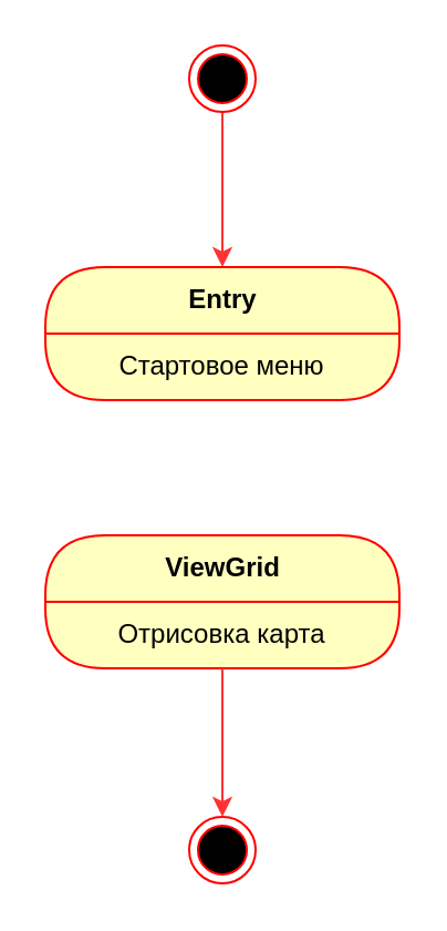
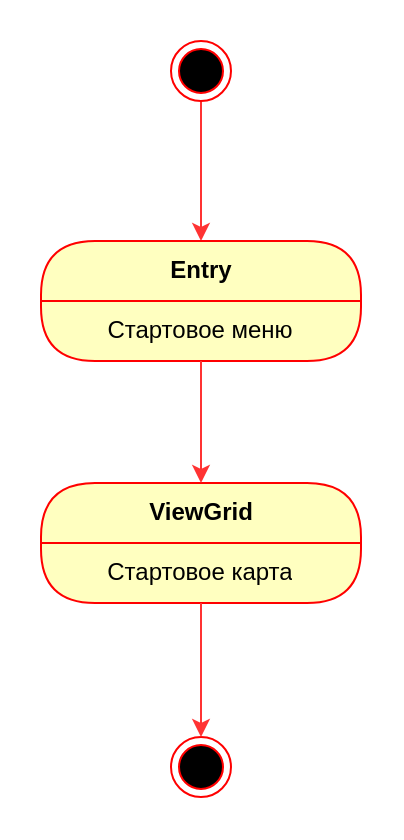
  <mxCell id="0" />
  <mxCell id="1" parent="0" />
  <mxCell id="2" style="edgeStyle=orthogonalEdgeStyle;rounded=0;orthogonalLoop=1;jettySize=auto;html=1;exitX=0.5;exitY=1;exitDx=0;exitDy=0;entryX=0.5;entryY=0;entryDx=0;entryDy=0;strokeColor=#FF3333;" edge="1" parent="1" source="3" target="4"><mxGeometry relative="1" as="geometry" /></mxCell>
  <mxCell id="3" value="" style="ellipse;html=1;shape=endState;fillColor=#000000;strokeColor=#ff0000;" vertex="1" parent="1"><mxGeometry x="85" y="20" width="30" height="30" as="geometry" /></mxCell>
  <mxCell id="4" value="Entry" style="swimlane;html=1;fontStyle=1;align=center;verticalAlign=middle;childLayout=stackLayout;horizontal=1;startSize=30;horizontalStack=0;resizeParent=0;resizeLast=1;container=0;fontColor=#000000;collapsible=0;rounded=1;arcSize=30;strokeColor=#ff0000;fillColor=#ffffc0;swimlaneFillColor=#ffffc0;" vertex="1" parent="1"><mxGeometry x="20" y="120" width="160" height="60" as="geometry" /></mxCell>
  <mxCell id="5" value="&lt;div&gt;Стартовое меню&lt;/div&gt;" style="text;html=1;strokeColor=none;fillColor=none;align=center;verticalAlign=middle;spacingLeft=4;spacingRight=4;whiteSpace=wrap;overflow=hidden;rotatable=0;fontColor=#000000;" vertex="1" parent="4"><mxGeometry y="30" width="160" height="30" as="geometry" /></mxCell>
  <mxCell id="6" value="ViewGrid" style="swimlane;html=1;fontStyle=1;align=center;verticalAlign=middle;childLayout=stackLayout;horizontal=1;startSize=30;horizontalStack=0;resizeParent=0;resizeLast=1;container=0;fontColor=#000000;collapsible=0;rounded=1;arcSize=30;strokeColor=#ff0000;fillColor=#ffffc0;swimlaneFillColor=#ffffc0;" vertex="1" parent="1"><mxGeometry x="20" y="241" width="160" height="60" as="geometry" /></mxCell>
- <mxCell id="7" value="Отрисовка карта" style="text;html=1;strokeColor=none;fillColor=none;align=center;verticalAlign=middle;spacingLeft=4;spacingRight=4;whiteSpace=wrap;overflow=hidden;rotatable=0;fontColor=#000000;" vertex="1" parent="6"><mxGeometry y="30" width="160" height="30" as="geometry" /></mxCell>
+ <mxCell id="7" value="Стартовое карта" style="text;html=1;strokeColor=none;fillColor=none;align=center;verticalAlign=middle;spacingLeft=4;spacingRight=4;whiteSpace=wrap;overflow=hidden;rotatable=0;fontColor=#000000;" vertex="1" parent="6"><mxGeometry y="30" width="160" height="30" as="geometry" /></mxCell>
+ <mxCell id="8" style="edgeStyle=orthogonalEdgeStyle;rounded=0;orthogonalLoop=1;jettySize=auto;html=1;exitX=0.5;exitY=1;exitDx=0;exitDy=0;entryX=0.5;entryY=0;entryDx=0;entryDy=0;strokeColor=#FF3333;" edge="1" parent="1" source="5" target="6"><mxGeometry relative="1" as="geometry" /></mxCell>
  <mxCell id="9" value="" style="ellipse;html=1;shape=endState;fillColor=#000000;strokeColor=#ff0000;" vertex="1" parent="1"><mxGeometry x="85" y="368" width="30" height="30" as="geometry" /></mxCell>
  <mxCell id="10" style="edgeStyle=orthogonalEdgeStyle;rounded=0;orthogonalLoop=1;jettySize=auto;html=1;exitX=0.5;exitY=1;exitDx=0;exitDy=0;strokeColor=#FF3333;" edge="1" parent="1" source="7" target="9"><mxGeometry relative="1" as="geometry" /></mxCell>
